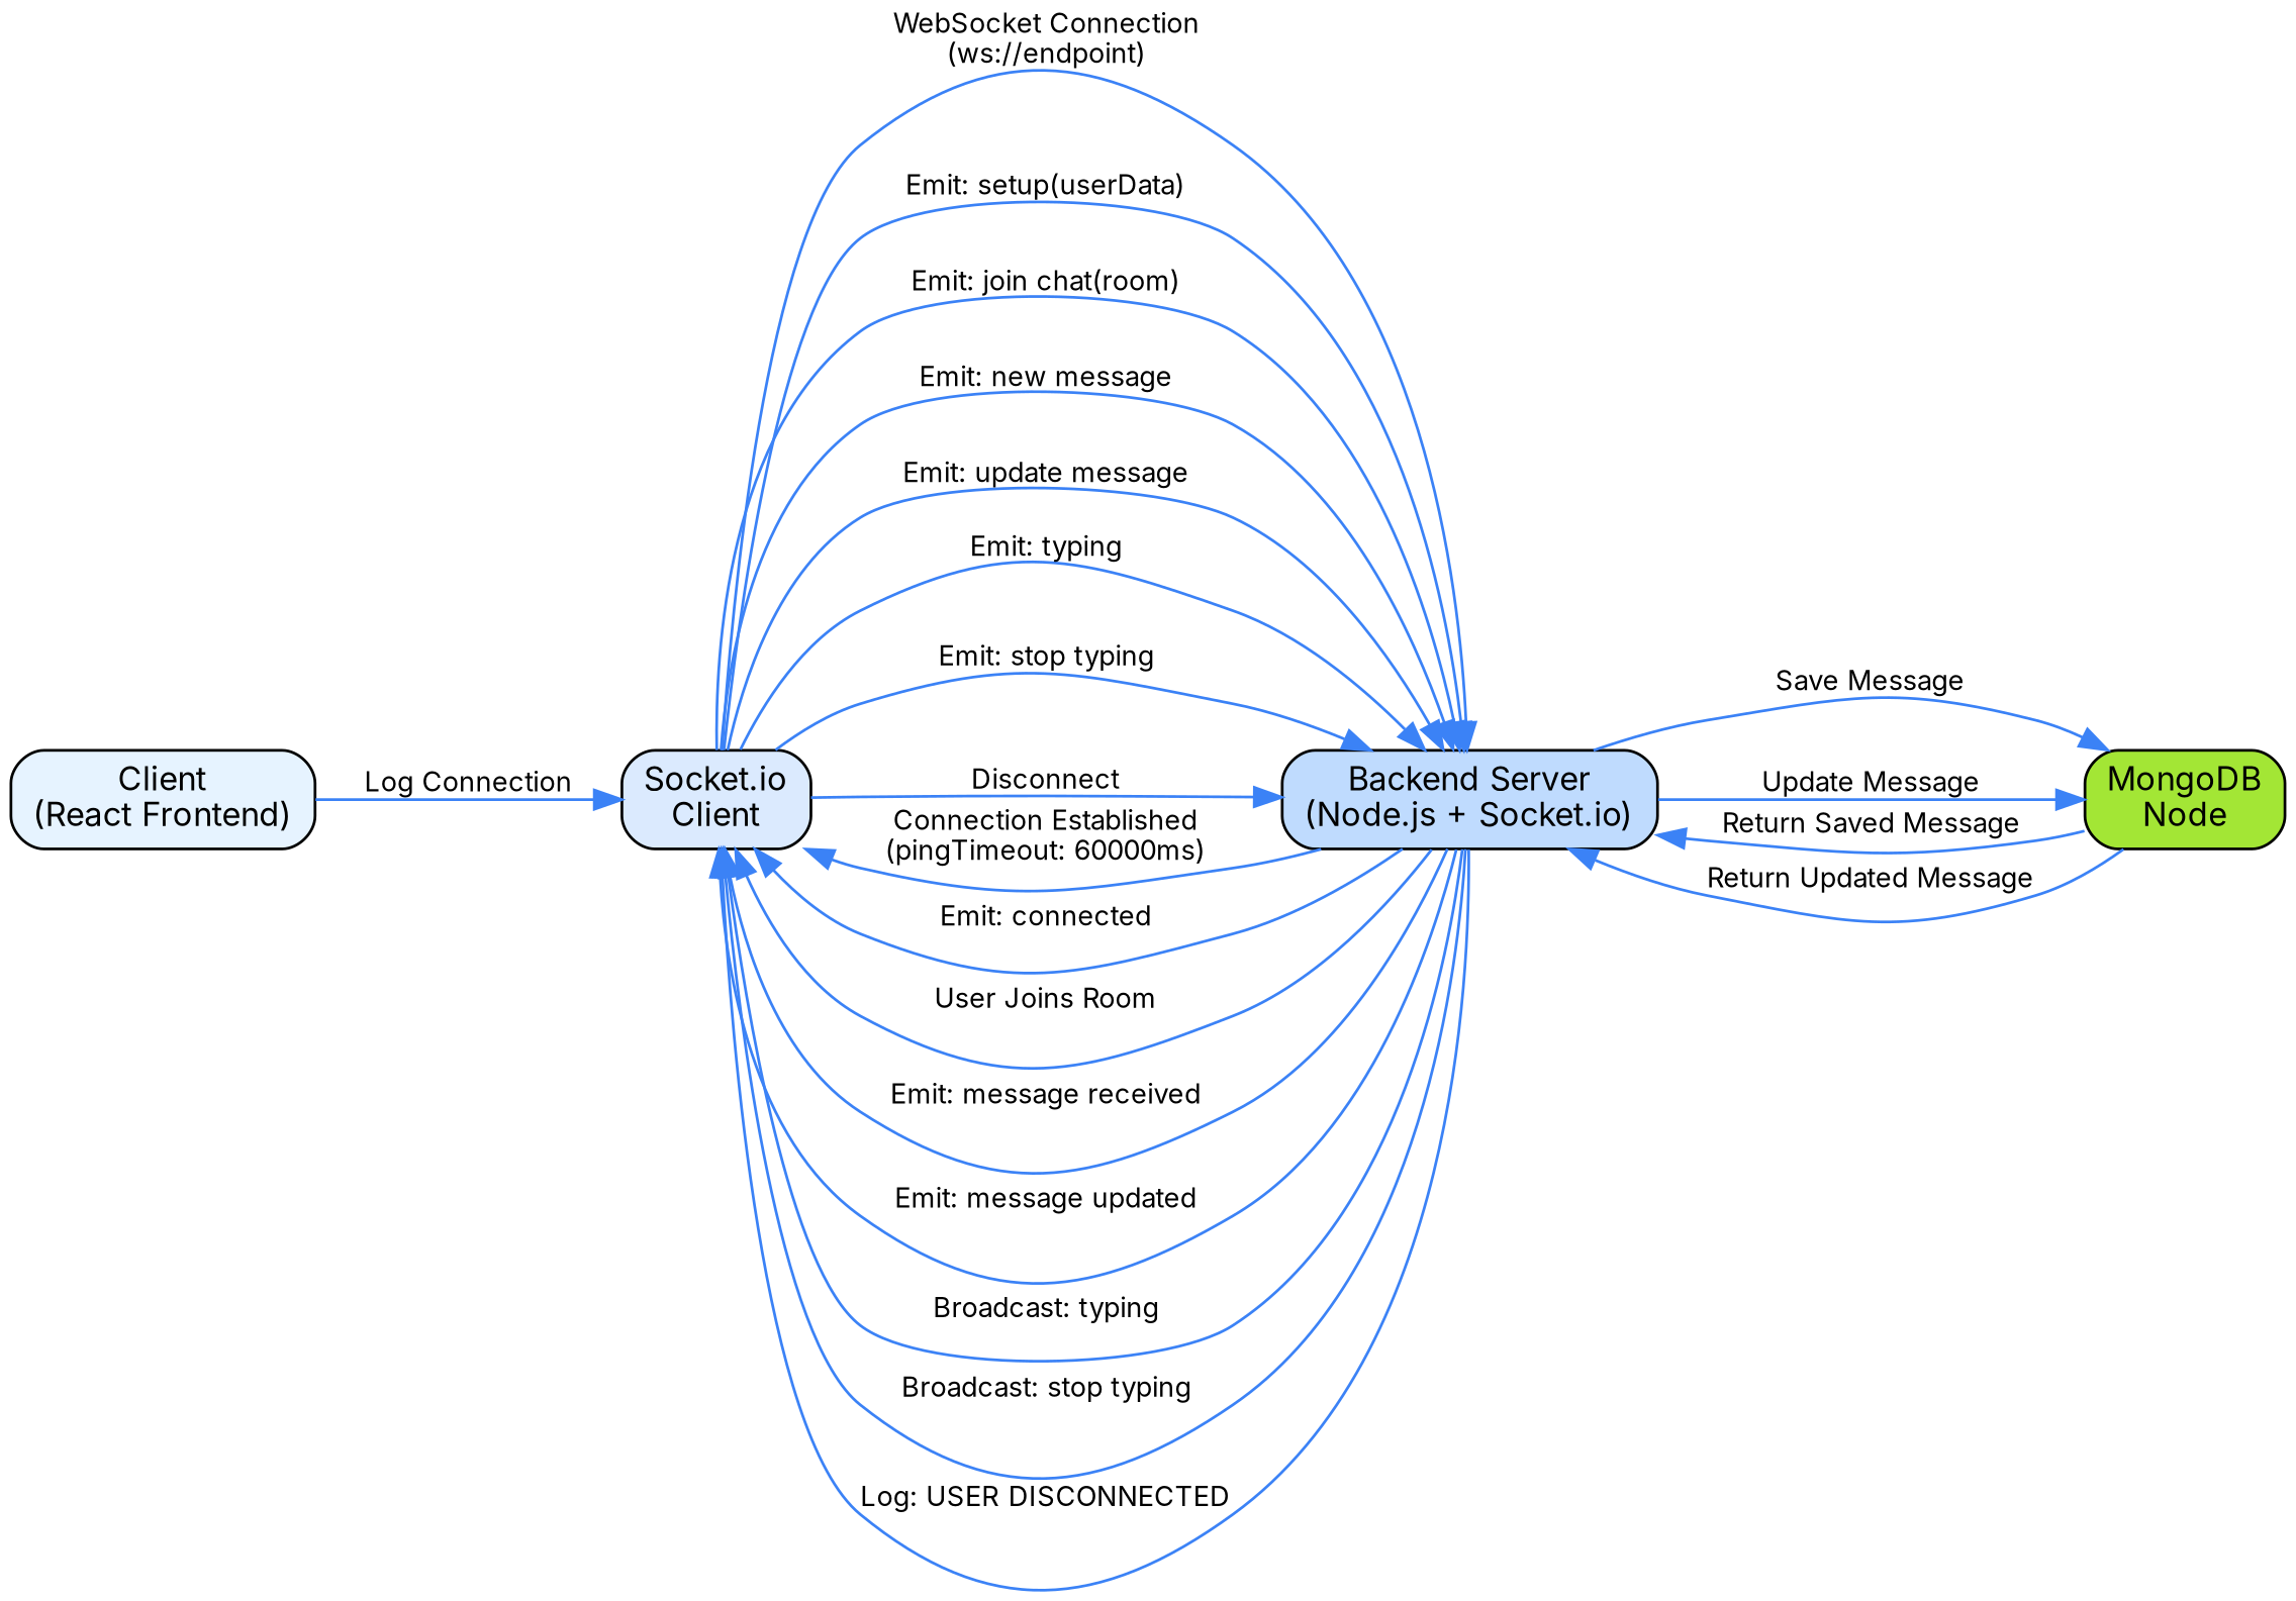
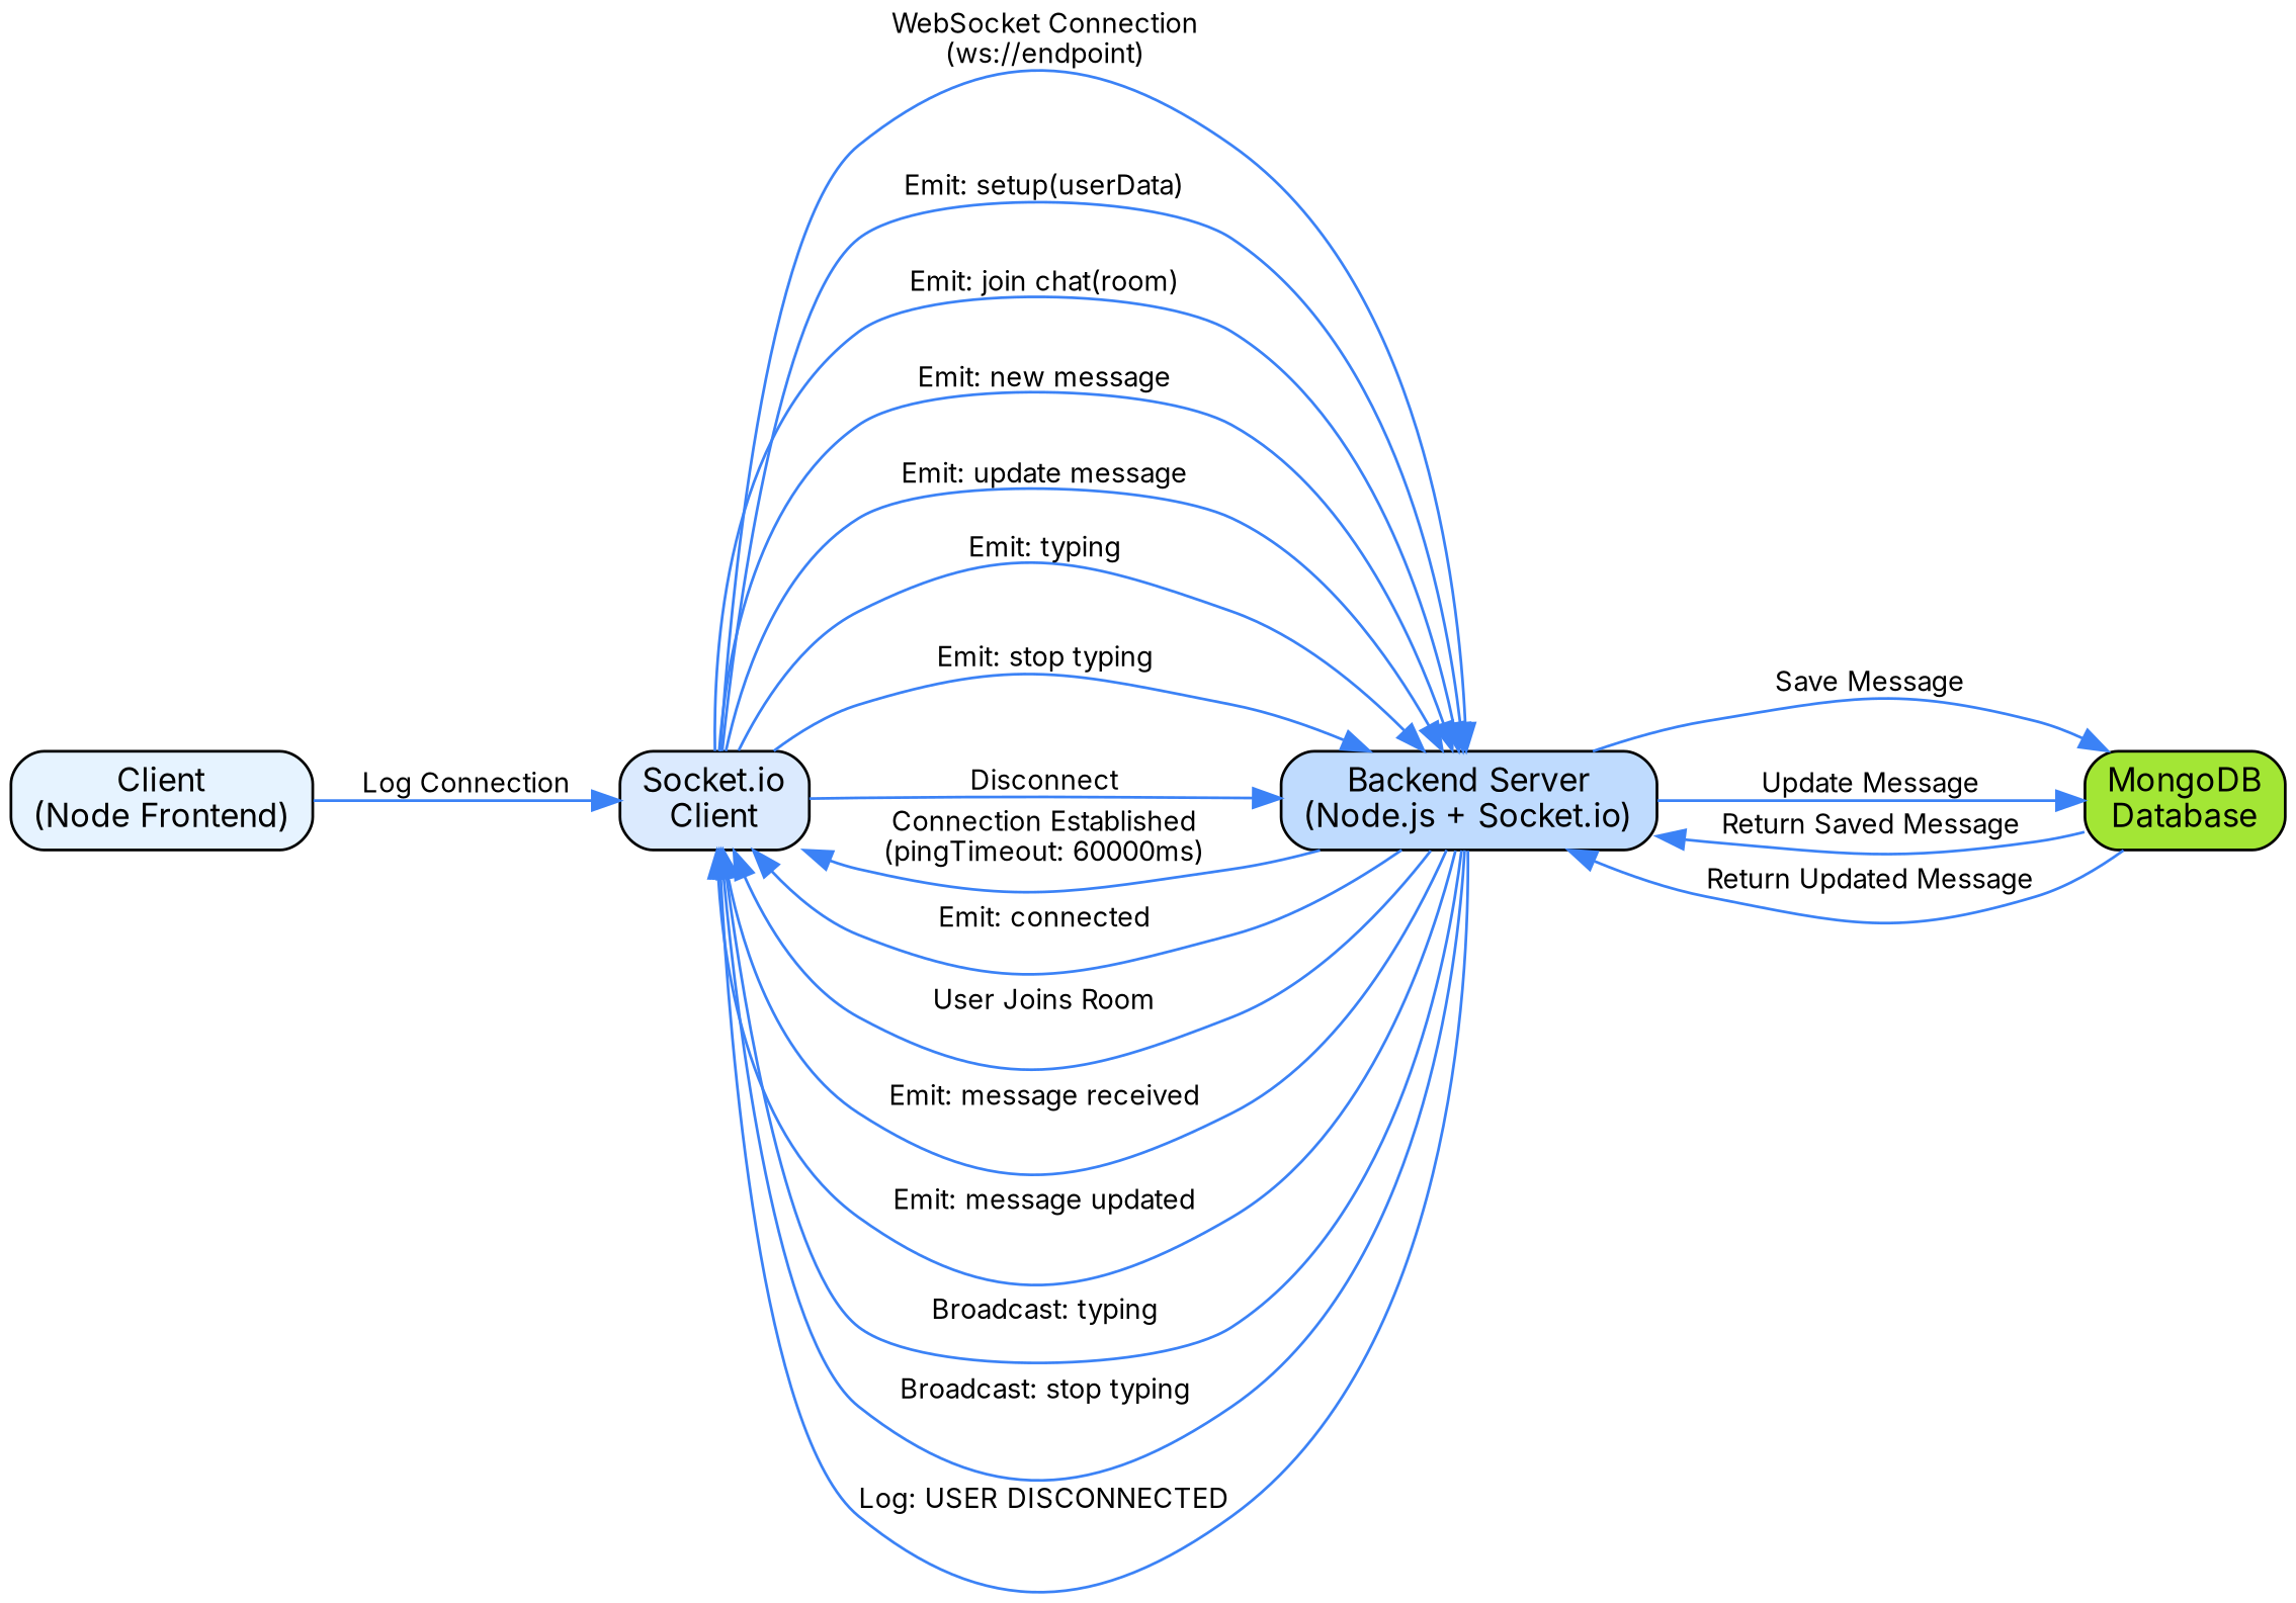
  digraph {
    fontname=Inter
    rankdir=LR
    node [fontname=Inter fontsize=12 shape=box style="rounded,filled"]
    edge [color="#3b82f6" fontname=Inter fontsize=10]
-   n1 [fillcolor="#e6f3ff" label="Client\n(React Frontend)"]
+   n1 [fillcolor="#e6f3ff" label="Client\n(Node Frontend)"]
    n2 [fillcolor="#dbeafe" label="Socket.io\nClient"]
    n3 [fillcolor="#bfdbfe" label="Backend Server\n(Node.js + Socket.io)"]
-   n4 [fillcolor="#a3e635" label="MongoDB\nNode"]
+   n4 [fillcolor="#a3e635" label="MongoDB\nDatabase"]
    n1 -> n2 [label="Log Connection"]
    n2 -> n3 [label="WebSocket Connection\n(ws://endpoint)"]
    n2 -> n3 [label="Emit: setup(userData)"]
    n2 -> n3 [label="Emit: join chat(room)"]
    n2 -> n3 [label="Emit: new message"]
    n2 -> n3 [label="Emit: update message"]
    n2 -> n3 [label="Emit: typing"]
    n2 -> n3 [label="Emit: stop typing"]
    n2 -> n3 [label=Disconnect]
    n3 -> n2 [label="Connection Established\n(pingTimeout: 60000ms)"]
    n3 -> n2 [label="Emit: connected"]
    n3 -> n2 [label="User Joins Room"]
    n3 -> n2 [label="Emit: message received"]
    n3 -> n2 [label="Emit: message updated"]
    n3 -> n2 [label="Broadcast: typing"]
    n3 -> n2 [label="Broadcast: stop typing"]
    n3 -> n2 [label="Log: USER DISCONNECTED"]
    n3 -> n4 [label="Save Message"]
    n3 -> n4 [label="Update Message"]
    n4 -> n3 [label="Return Saved Message"]
    n4 -> n3 [label="Return Updated Message"]
  }
